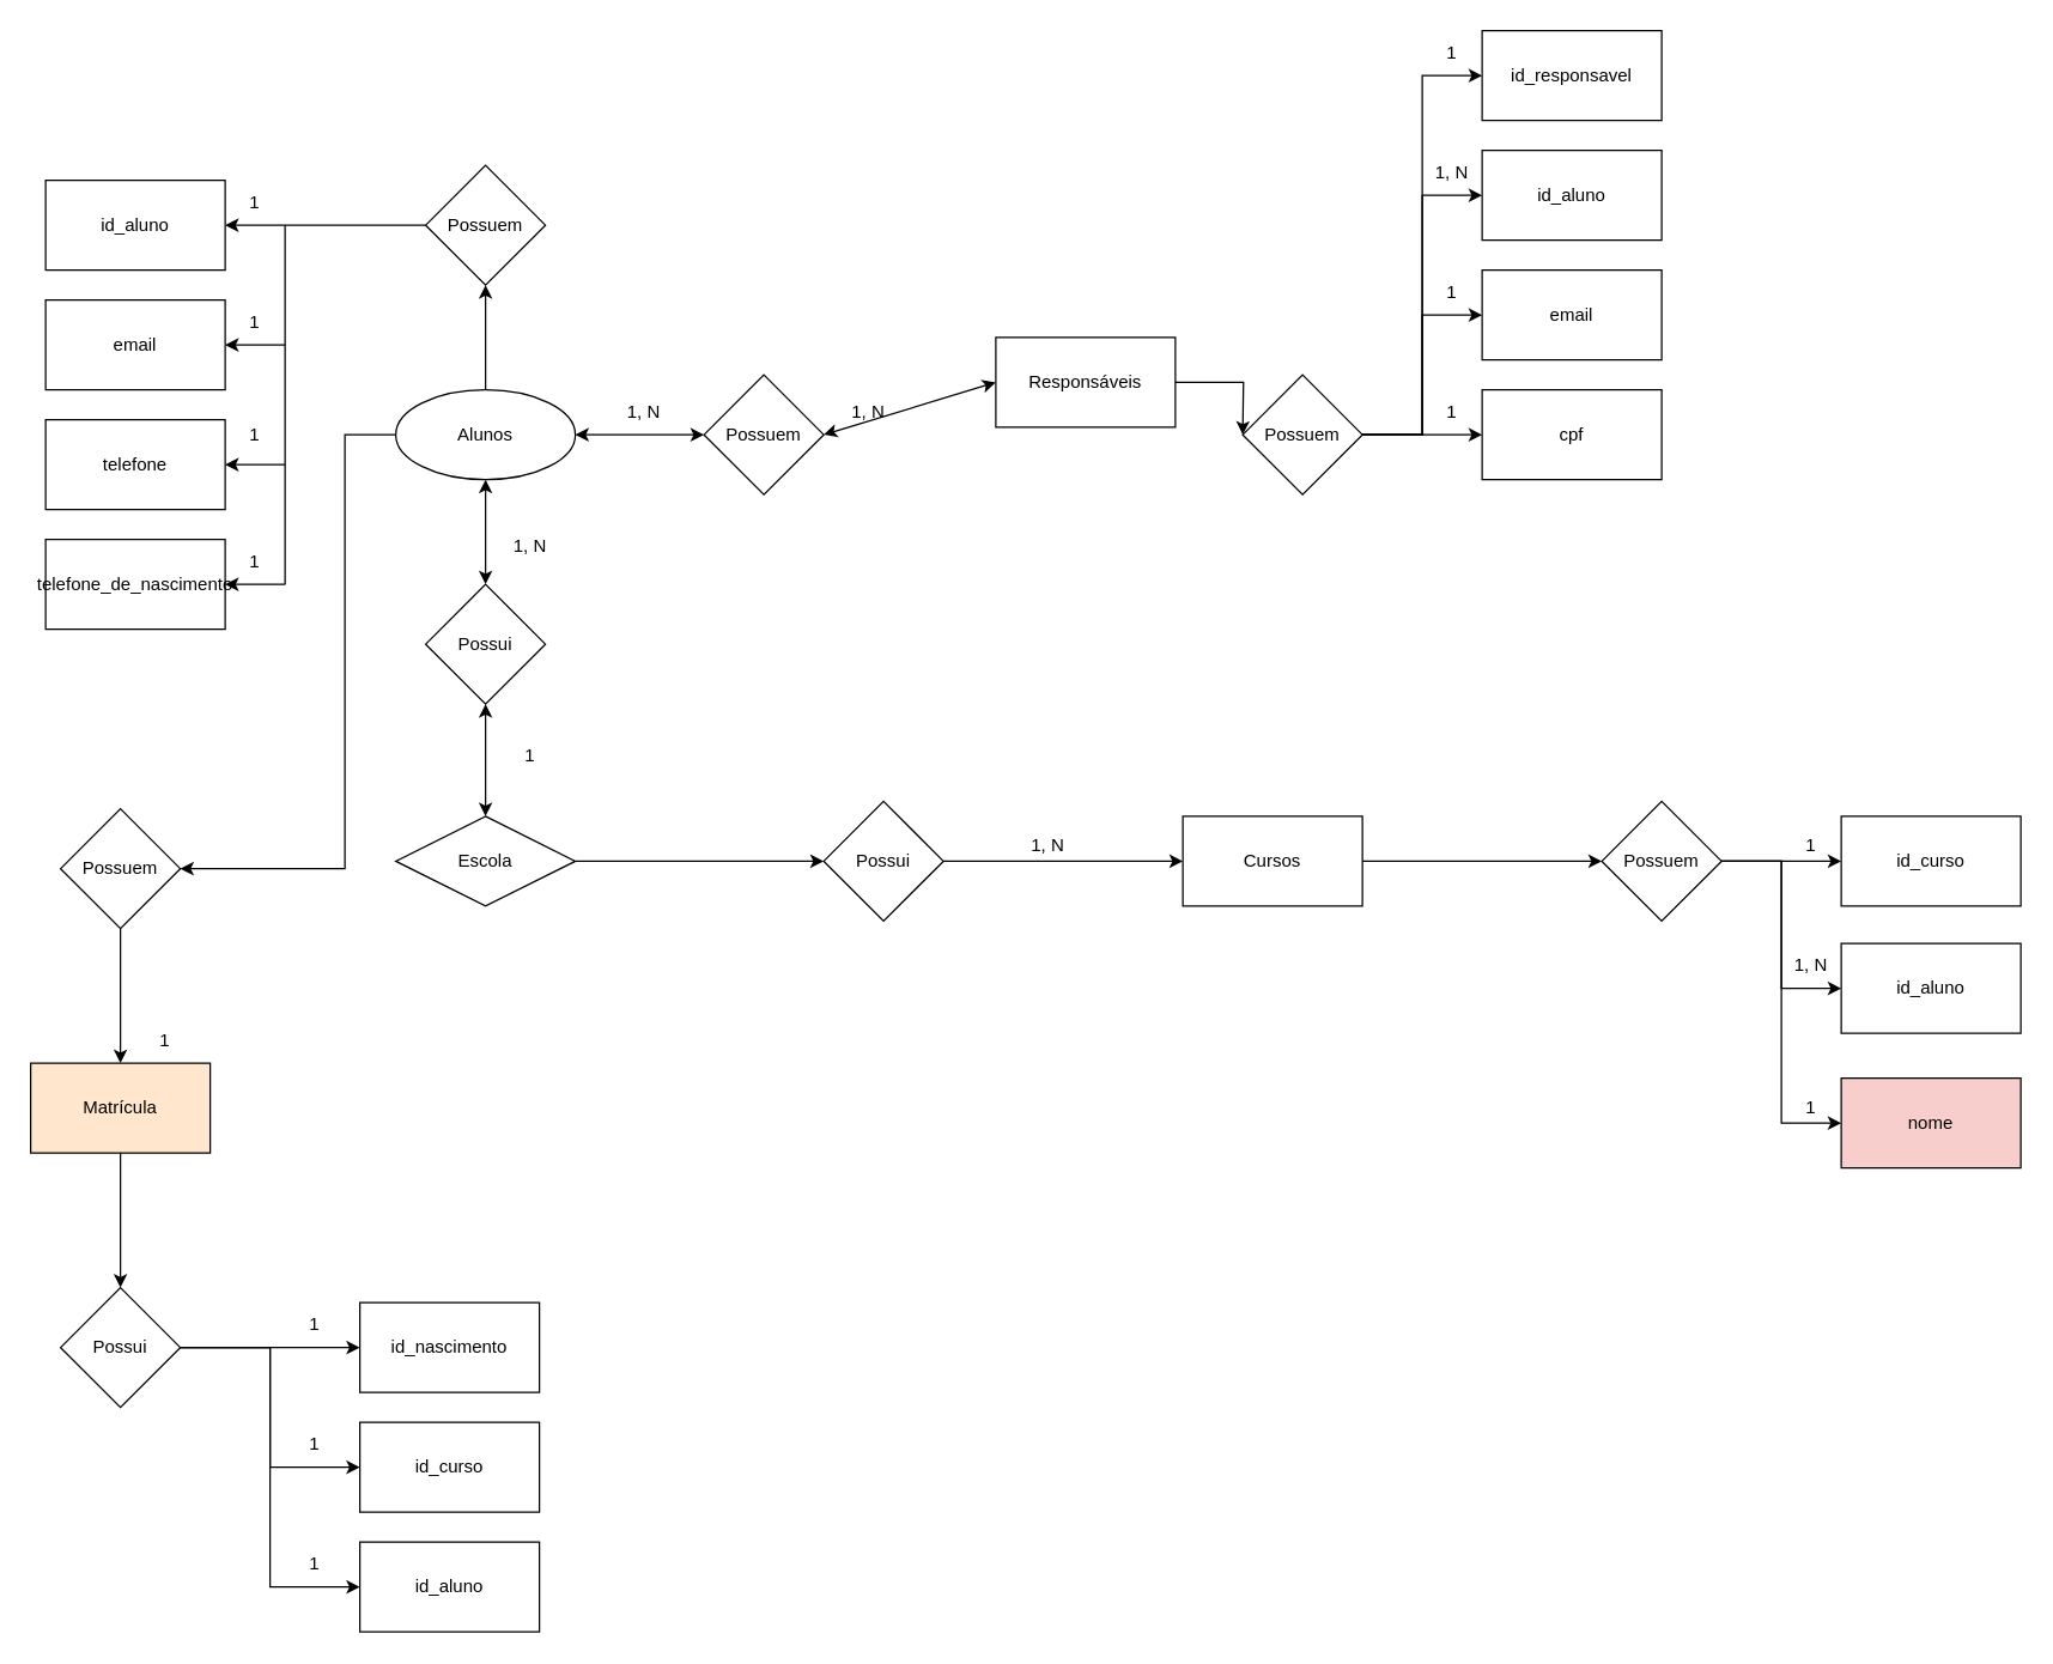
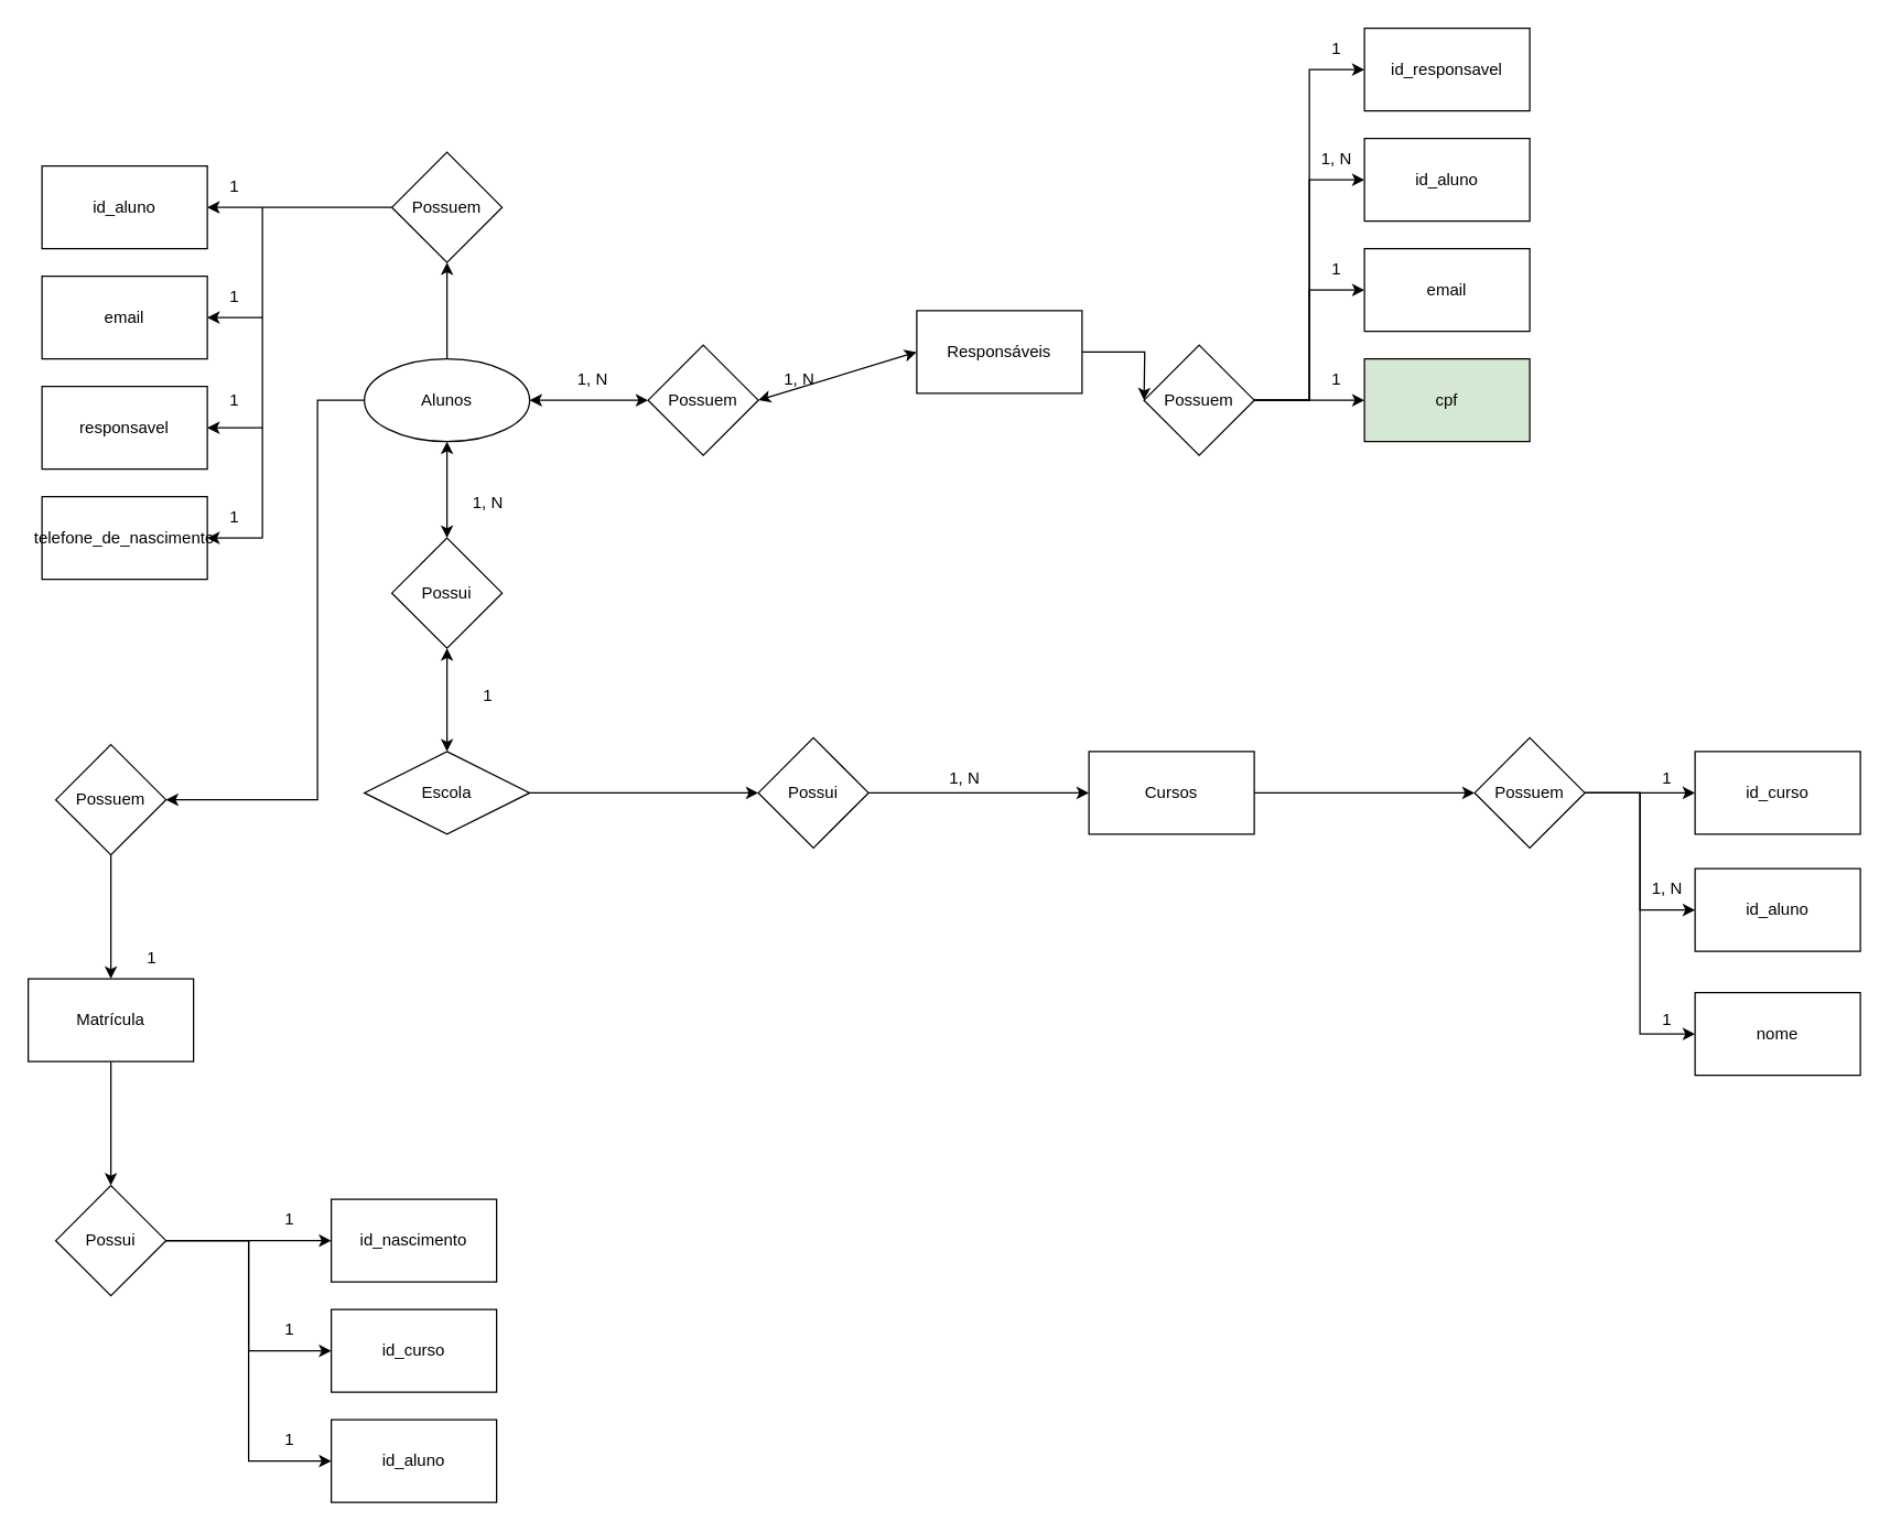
  <mxCell id="0" />
  <mxCell id="1" parent="0" />
  <mxCell id="2" style="edgeStyle=orthogonalEdgeStyle;rounded=0;orthogonalLoop=1;jettySize=auto;html=1;" edge="1" parent="1" source="3"><mxGeometry relative="1" as="geometry"><mxPoint x="550" y="575" as="targetPoint" /></mxGeometry></mxCell>
  <mxCell id="3" value="Escola" style="rhombus;whiteSpace=wrap;html=1;glass=0;" vertex="1" parent="1"><mxGeometry x="264" y="545" width="120" height="60" as="geometry" /></mxCell>
  <mxCell id="4" value="Possui" style="rhombus;whiteSpace=wrap;html=1;" vertex="1" parent="1"><mxGeometry x="284" y="390" width="80" height="80" as="geometry" /></mxCell>
  <mxCell id="5" style="edgeStyle=orthogonalEdgeStyle;rounded=0;orthogonalLoop=1;jettySize=auto;html=1;" edge="1" parent="1" source="7"><mxGeometry relative="1" as="geometry"><mxPoint x="324" y="190" as="targetPoint" /></mxGeometry></mxCell>
  <mxCell id="6" style="edgeStyle=orthogonalEdgeStyle;rounded=0;orthogonalLoop=1;jettySize=auto;html=1;entryX=1;entryY=0.5;entryDx=0;entryDy=0;" edge="1" parent="1" source="7" target="42"><mxGeometry relative="1" as="geometry"><mxPoint x="220" y="590" as="targetPoint" /><Array as="points"><mxPoint x="230" y="290" /><mxPoint x="230" y="580" /></Array></mxGeometry></mxCell>
  <mxCell id="7" value="Alunos" style="ellipse;whiteSpace=wrap;html=1;" vertex="1" parent="1"><mxGeometry x="264" y="260" width="120" height="60" as="geometry" /></mxCell>
  <mxCell id="8" style="edgeStyle=orthogonalEdgeStyle;rounded=0;orthogonalLoop=1;jettySize=auto;html=1;" edge="1" parent="1" source="9"><mxGeometry relative="1" as="geometry"><mxPoint x="150" y="150" as="targetPoint" /></mxGeometry></mxCell>
  <mxCell id="9" value="Possuem" style="rhombus;whiteSpace=wrap;html=1;" vertex="1" parent="1"><mxGeometry x="284" y="110" width="80" height="80" as="geometry" /></mxCell>
  <mxCell id="10" value="" style="endArrow=none;html=1;rounded=0;" edge="1" parent="1"><mxGeometry width="50" height="50" relative="1" as="geometry"><mxPoint x="190" y="390" as="sourcePoint" /><mxPoint x="190" y="150" as="targetPoint" /></mxGeometry></mxCell>
  <mxCell id="11" value="id_aluno" style="rounded=0;whiteSpace=wrap;html=1;" vertex="1" parent="1"><mxGeometry x="30" y="120" width="120" height="60" as="geometry" /></mxCell>
  <mxCell id="12" value="" style="endArrow=classic;html=1;rounded=0;entryX=1;entryY=0.5;entryDx=0;entryDy=0;" edge="1" parent="1" target="13"><mxGeometry width="50" height="50" relative="1" as="geometry"><mxPoint x="190" y="230" as="sourcePoint" /><mxPoint x="150" y="270" as="targetPoint" /><Array as="points"><mxPoint x="170" y="230" /></Array></mxGeometry></mxCell>
  <mxCell id="13" value="email" style="rounded=0;whiteSpace=wrap;html=1;" vertex="1" parent="1"><mxGeometry x="30" y="200" width="120" height="60" as="geometry" /></mxCell>
- <mxCell id="14" value="telefone" style="rounded=0;whiteSpace=wrap;html=1;" vertex="1" parent="1"><mxGeometry x="30" y="280" width="120" height="60" as="geometry" /></mxCell>
+ <mxCell id="14" value="responsavel" style="rounded=0;whiteSpace=wrap;html=1;" vertex="1" parent="1"><mxGeometry x="30" y="280" width="120" height="60" as="geometry" /></mxCell>
  <mxCell id="15" value="" style="endArrow=classic;html=1;rounded=0;entryX=1;entryY=0.5;entryDx=0;entryDy=0;" edge="1" parent="1" target="14"><mxGeometry width="50" height="50" relative="1" as="geometry"><mxPoint x="190" y="310" as="sourcePoint" /><mxPoint x="160" y="240" as="targetPoint" /><Array as="points" /></mxGeometry></mxCell>
  <mxCell id="16" value="telefone_de_nascimento" style="rounded=0;whiteSpace=wrap;html=1;" vertex="1" parent="1"><mxGeometry x="30" y="360" width="120" height="60" as="geometry" /></mxCell>
  <mxCell id="17" value="" style="endArrow=classic;html=1;rounded=0;entryX=1;entryY=0.5;entryDx=0;entryDy=0;" edge="1" parent="1" target="16"><mxGeometry width="50" height="50" relative="1" as="geometry"><mxPoint x="190" y="390" as="sourcePoint" /><mxPoint x="160" y="320" as="targetPoint" /><Array as="points" /></mxGeometry></mxCell>
  <mxCell id="18" style="edgeStyle=orthogonalEdgeStyle;rounded=0;orthogonalLoop=1;jettySize=auto;html=1;" edge="1" parent="1" source="19"><mxGeometry relative="1" as="geometry"><mxPoint x="790" y="575" as="targetPoint" /></mxGeometry></mxCell>
  <mxCell id="19" value="Possui" style="rhombus;whiteSpace=wrap;html=1;" vertex="1" parent="1"><mxGeometry x="550" y="535" width="80" height="80" as="geometry" /></mxCell>
  <mxCell id="20" style="edgeStyle=orthogonalEdgeStyle;rounded=0;orthogonalLoop=1;jettySize=auto;html=1;" edge="1" parent="1" source="21"><mxGeometry relative="1" as="geometry"><mxPoint x="1070" y="575" as="targetPoint" /></mxGeometry></mxCell>
  <mxCell id="21" value="Cursos" style="rounded=0;whiteSpace=wrap;html=1;" vertex="1" parent="1"><mxGeometry x="790" y="545" width="120" height="60" as="geometry" /></mxCell>
  <mxCell id="22" style="edgeStyle=orthogonalEdgeStyle;rounded=0;orthogonalLoop=1;jettySize=auto;html=1;" edge="1" parent="1" source="24"><mxGeometry relative="1" as="geometry"><mxPoint x="1230" y="575" as="targetPoint" /></mxGeometry></mxCell>
  <mxCell id="23" style="edgeStyle=orthogonalEdgeStyle;rounded=0;orthogonalLoop=1;jettySize=auto;html=1;entryX=0;entryY=0.5;entryDx=0;entryDy=0;" edge="1" parent="1" source="24" target="26"><mxGeometry relative="1" as="geometry"><mxPoint x="1230" y="610" as="targetPoint" /></mxGeometry></mxCell>
  <mxCell id="24" value="Possuem" style="rhombus;whiteSpace=wrap;html=1;" vertex="1" parent="1"><mxGeometry x="1070" y="535" width="80" height="80" as="geometry" /></mxCell>
  <mxCell id="25" value="id_curso" style="rounded=0;whiteSpace=wrap;html=1;" vertex="1" parent="1"><mxGeometry x="1230" y="545" width="120" height="60" as="geometry" /></mxCell>
  <mxCell id="26" value="id_aluno" style="rounded=0;whiteSpace=wrap;html=1;" vertex="1" parent="1"><mxGeometry x="1230" y="630" width="120" height="60" as="geometry" /></mxCell>
- <mxCell id="27" value="nome" style="rounded=0;whiteSpace=wrap;html=1;fillColor=#f8cecc;" vertex="1" parent="1"><mxGeometry x="1230" y="720" width="120" height="60" as="geometry" /></mxCell>
+ <mxCell id="27" value="nome" style="rounded=0;whiteSpace=wrap;html=1;" vertex="1" parent="1"><mxGeometry x="1230" y="720" width="120" height="60" as="geometry" /></mxCell>
  <mxCell id="28" style="edgeStyle=orthogonalEdgeStyle;rounded=0;orthogonalLoop=1;jettySize=auto;html=1;entryX=0;entryY=0.5;entryDx=0;entryDy=0;exitX=1;exitY=0.5;exitDx=0;exitDy=0;" edge="1" parent="1" source="24" target="27"><mxGeometry relative="1" as="geometry"><mxPoint x="1240" y="670" as="targetPoint" /><mxPoint x="1150" y="570" as="sourcePoint" /></mxGeometry></mxCell>
  <mxCell id="29" value="Possuem" style="rhombus;whiteSpace=wrap;html=1;" vertex="1" parent="1"><mxGeometry x="470" y="250" width="80" height="80" as="geometry" /></mxCell>
  <mxCell id="30" style="edgeStyle=orthogonalEdgeStyle;rounded=0;orthogonalLoop=1;jettySize=auto;html=1;" edge="1" parent="1" source="31"><mxGeometry relative="1" as="geometry"><mxPoint x="830" y="290" as="targetPoint" /></mxGeometry></mxCell>
  <mxCell id="31" value="Responsáveis" style="rounded=0;whiteSpace=wrap;html=1;" vertex="1" parent="1"><mxGeometry x="665" y="225" width="120" height="60" as="geometry" /></mxCell>
  <mxCell id="32" style="edgeStyle=orthogonalEdgeStyle;rounded=0;orthogonalLoop=1;jettySize=auto;html=1;" edge="1" parent="1" source="36"><mxGeometry relative="1" as="geometry"><mxPoint x="990" y="290" as="targetPoint" /></mxGeometry></mxCell>
  <mxCell id="33" style="edgeStyle=orthogonalEdgeStyle;rounded=0;orthogonalLoop=1;jettySize=auto;html=1;entryX=0;entryY=0.5;entryDx=0;entryDy=0;" edge="1" parent="1" source="36" target="38"><mxGeometry relative="1" as="geometry" /></mxCell>
  <mxCell id="34" style="edgeStyle=orthogonalEdgeStyle;rounded=0;orthogonalLoop=1;jettySize=auto;html=1;entryX=0;entryY=0.5;entryDx=0;entryDy=0;" edge="1" parent="1" source="36" target="39"><mxGeometry relative="1" as="geometry" /></mxCell>
  <mxCell id="35" style="edgeStyle=orthogonalEdgeStyle;rounded=0;orthogonalLoop=1;jettySize=auto;html=1;entryX=0;entryY=0.5;entryDx=0;entryDy=0;" edge="1" parent="1" source="36" target="40"><mxGeometry relative="1" as="geometry" /></mxCell>
  <mxCell id="36" value="Possuem" style="rhombus;whiteSpace=wrap;html=1;" vertex="1" parent="1"><mxGeometry x="830" y="250" width="80" height="80" as="geometry" /></mxCell>
- <mxCell id="37" value="cpf" style="rounded=0;whiteSpace=wrap;html=1;" vertex="1" parent="1"><mxGeometry x="990" y="260" width="120" height="60" as="geometry" /></mxCell>
+ <mxCell id="37" value="cpf" style="rounded=0;whiteSpace=wrap;html=1;fillColor=#d5e8d4;" vertex="1" parent="1"><mxGeometry x="990" y="260" width="120" height="60" as="geometry" /></mxCell>
  <mxCell id="38" value="email" style="rounded=0;whiteSpace=wrap;html=1;" vertex="1" parent="1"><mxGeometry x="990" y="180" width="120" height="60" as="geometry" /></mxCell>
  <mxCell id="39" value="id_aluno" style="rounded=0;whiteSpace=wrap;html=1;" vertex="1" parent="1"><mxGeometry x="990" y="100" width="120" height="60" as="geometry" /></mxCell>
  <mxCell id="40" value="id_responsavel" style="rounded=0;whiteSpace=wrap;html=1;" vertex="1" parent="1"><mxGeometry x="990" y="20" width="120" height="60" as="geometry" /></mxCell>
  <mxCell id="41" style="edgeStyle=orthogonalEdgeStyle;rounded=0;orthogonalLoop=1;jettySize=auto;html=1;" edge="1" parent="1" source="42"><mxGeometry relative="1" as="geometry"><mxPoint x="80" y="710" as="targetPoint" /></mxGeometry></mxCell>
  <mxCell id="42" value="Possuem" style="rhombus;whiteSpace=wrap;html=1;" vertex="1" parent="1"><mxGeometry x="40" y="540" width="80" height="80" as="geometry" /></mxCell>
  <mxCell id="43" style="edgeStyle=orthogonalEdgeStyle;rounded=0;orthogonalLoop=1;jettySize=auto;html=1;" edge="1" parent="1" source="44"><mxGeometry relative="1" as="geometry"><mxPoint x="80" y="860" as="targetPoint" /></mxGeometry></mxCell>
- <mxCell id="44" value="Matrícula" style="rounded=0;whiteSpace=wrap;html=1;fillColor=#ffe6cc;" vertex="1" parent="1"><mxGeometry x="20" y="710" width="120" height="60" as="geometry" /></mxCell>
+ <mxCell id="44" value="Matrícula" style="rounded=0;whiteSpace=wrap;html=1;" vertex="1" parent="1"><mxGeometry x="20" y="710" width="120" height="60" as="geometry" /></mxCell>
  <mxCell id="45" style="edgeStyle=orthogonalEdgeStyle;rounded=0;orthogonalLoop=1;jettySize=auto;html=1;" edge="1" parent="1" source="48"><mxGeometry relative="1" as="geometry"><mxPoint x="240" y="900" as="targetPoint" /></mxGeometry></mxCell>
  <mxCell id="46" style="edgeStyle=orthogonalEdgeStyle;rounded=0;orthogonalLoop=1;jettySize=auto;html=1;entryX=0;entryY=0.5;entryDx=0;entryDy=0;" edge="1" parent="1" source="48" target="50"><mxGeometry relative="1" as="geometry" /></mxCell>
  <mxCell id="47" style="edgeStyle=orthogonalEdgeStyle;rounded=0;orthogonalLoop=1;jettySize=auto;html=1;entryX=0;entryY=0.5;entryDx=0;entryDy=0;" edge="1" parent="1" source="48" target="51"><mxGeometry relative="1" as="geometry" /></mxCell>
  <mxCell id="48" value="Possui" style="rhombus;whiteSpace=wrap;html=1;" vertex="1" parent="1"><mxGeometry x="40" y="860" width="80" height="80" as="geometry" /></mxCell>
  <mxCell id="49" value="id_nascimento" style="rounded=0;whiteSpace=wrap;html=1;" vertex="1" parent="1"><mxGeometry x="240" y="870" width="120" height="60" as="geometry" /></mxCell>
  <mxCell id="50" value="id_curso" style="rounded=0;whiteSpace=wrap;html=1;" vertex="1" parent="1"><mxGeometry x="240" y="950" width="120" height="60" as="geometry" /></mxCell>
  <mxCell id="51" value="id_aluno" style="rounded=0;whiteSpace=wrap;html=1;" vertex="1" parent="1"><mxGeometry x="240" y="1030" width="120" height="60" as="geometry" /></mxCell>
  <mxCell id="52" value="1, N" style="text;html=1;align=center;verticalAlign=middle;whiteSpace=wrap;rounded=0;" vertex="1" parent="1"><mxGeometry x="670" y="550" width="60" height="30" as="geometry" /></mxCell>
  <mxCell id="53" value="1" style="text;html=1;align=center;verticalAlign=middle;whiteSpace=wrap;rounded=0;" vertex="1" parent="1"><mxGeometry x="1180" y="550" width="60" height="30" as="geometry" /></mxCell>
  <mxCell id="54" value="1, N" style="text;html=1;align=center;verticalAlign=middle;whiteSpace=wrap;rounded=0;" vertex="1" parent="1"><mxGeometry x="1180" y="630" width="60" height="30" as="geometry" /></mxCell>
  <mxCell id="55" value="1" style="text;html=1;align=center;verticalAlign=middle;whiteSpace=wrap;rounded=0;" vertex="1" parent="1"><mxGeometry x="1180" y="725" width="60" height="30" as="geometry" /></mxCell>
  <mxCell id="56" value="1, N" style="text;html=1;align=center;verticalAlign=middle;whiteSpace=wrap;rounded=0;" vertex="1" parent="1"><mxGeometry x="324" y="350" width="60" height="30" as="geometry" /></mxCell>
  <mxCell id="57" value="1" style="text;html=1;align=center;verticalAlign=middle;whiteSpace=wrap;rounded=0;" vertex="1" parent="1"><mxGeometry x="140" y="120" width="60" height="30" as="geometry" /></mxCell>
  <mxCell id="58" value="1" style="text;html=1;align=center;verticalAlign=middle;whiteSpace=wrap;rounded=0;" vertex="1" parent="1"><mxGeometry x="140" y="200" width="60" height="30" as="geometry" /></mxCell>
  <mxCell id="59" value="1" style="text;html=1;align=center;verticalAlign=middle;whiteSpace=wrap;rounded=0;" vertex="1" parent="1"><mxGeometry x="140" y="275" width="60" height="30" as="geometry" /></mxCell>
  <mxCell id="60" value="1" style="text;html=1;align=center;verticalAlign=middle;whiteSpace=wrap;rounded=0;" vertex="1" parent="1"><mxGeometry x="140" y="360" width="60" height="30" as="geometry" /></mxCell>
  <mxCell id="61" value="1" style="text;html=1;align=center;verticalAlign=middle;whiteSpace=wrap;rounded=0;" vertex="1" parent="1"><mxGeometry x="940" y="20" width="60" height="30" as="geometry" /></mxCell>
  <mxCell id="62" value="1, N" style="text;html=1;align=center;verticalAlign=middle;whiteSpace=wrap;rounded=0;" vertex="1" parent="1"><mxGeometry x="940" y="100" width="60" height="30" as="geometry" /></mxCell>
  <mxCell id="63" value="1" style="text;html=1;align=center;verticalAlign=middle;whiteSpace=wrap;rounded=0;" vertex="1" parent="1"><mxGeometry x="940" y="180" width="60" height="30" as="geometry" /></mxCell>
  <mxCell id="64" value="1" style="text;html=1;align=center;verticalAlign=middle;whiteSpace=wrap;rounded=0;" vertex="1" parent="1"><mxGeometry x="940" y="260" width="60" height="30" as="geometry" /></mxCell>
  <mxCell id="65" value="" style="endArrow=classic;startArrow=classic;html=1;rounded=0;exitX=0;exitY=1;exitDx=0;exitDy=0;entryX=0;entryY=0.5;entryDx=0;entryDy=0;" edge="1" parent="1" target="31"><mxGeometry width="50" height="50" relative="1" as="geometry"><mxPoint x="550" y="290" as="sourcePoint" /><mxPoint x="640" y="280" as="targetPoint" /></mxGeometry></mxCell>
  <mxCell id="66" value="" style="endArrow=classic;startArrow=classic;html=1;rounded=0;" edge="1" parent="1" source="7"><mxGeometry width="50" height="50" relative="1" as="geometry"><mxPoint x="510" y="340" as="sourcePoint" /><mxPoint x="470" y="290" as="targetPoint" /></mxGeometry></mxCell>
  <mxCell id="67" value="1" style="text;html=1;align=center;verticalAlign=middle;whiteSpace=wrap;rounded=0;" vertex="1" parent="1"><mxGeometry x="80" y="680" width="60" height="30" as="geometry" /></mxCell>
  <mxCell id="68" value="1" style="text;html=1;align=center;verticalAlign=middle;whiteSpace=wrap;rounded=0;" vertex="1" parent="1"><mxGeometry x="180" y="870" width="60" height="30" as="geometry" /></mxCell>
  <mxCell id="69" value="1" style="text;html=1;align=center;verticalAlign=middle;whiteSpace=wrap;rounded=0;" vertex="1" parent="1"><mxGeometry x="180" y="950" width="60" height="30" as="geometry" /></mxCell>
  <mxCell id="70" value="1" style="text;html=1;align=center;verticalAlign=middle;whiteSpace=wrap;rounded=0;" vertex="1" parent="1"><mxGeometry x="180" y="1030" width="60" height="30" as="geometry" /></mxCell>
  <mxCell id="71" value="" style="endArrow=classic;startArrow=classic;html=1;rounded=0;exitX=0.5;exitY=0;exitDx=0;exitDy=0;" edge="1" parent="1" source="4" target="7"><mxGeometry width="50" height="50" relative="1" as="geometry"><mxPoint x="290" y="390" as="sourcePoint" /><mxPoint x="340" y="340" as="targetPoint" /></mxGeometry></mxCell>
  <mxCell id="72" value="" style="endArrow=classic;startArrow=classic;html=1;rounded=0;exitX=0.5;exitY=0;exitDx=0;exitDy=0;entryX=0.5;entryY=1;entryDx=0;entryDy=0;" edge="1" parent="1" source="3" target="4"><mxGeometry width="50" height="50" relative="1" as="geometry"><mxPoint x="334" y="400" as="sourcePoint" /><mxPoint x="334" y="330" as="targetPoint" /></mxGeometry></mxCell>
  <mxCell id="73" value="1" style="text;html=1;align=center;verticalAlign=middle;whiteSpace=wrap;rounded=0;" vertex="1" parent="1"><mxGeometry x="324" y="490" width="60" height="30" as="geometry" /></mxCell>
  <mxCell id="74" value="1, N" style="text;html=1;align=center;verticalAlign=middle;whiteSpace=wrap;rounded=0;" vertex="1" parent="1"><mxGeometry x="550" y="260" width="60" height="30" as="geometry" /></mxCell>
  <mxCell id="75" value="1, N" style="text;html=1;align=center;verticalAlign=middle;whiteSpace=wrap;rounded=0;" vertex="1" parent="1"><mxGeometry x="400" y="260" width="60" height="30" as="geometry" /></mxCell>
